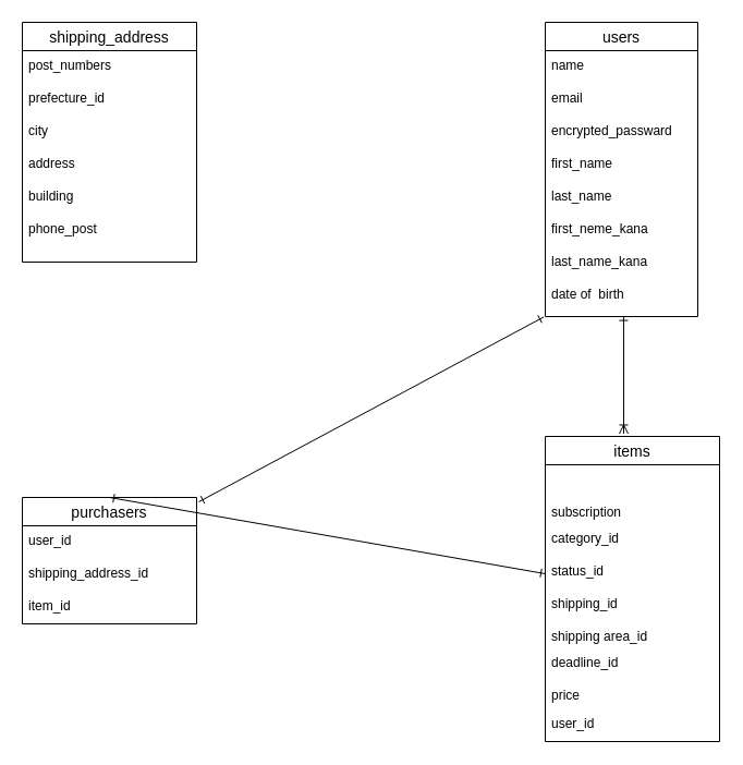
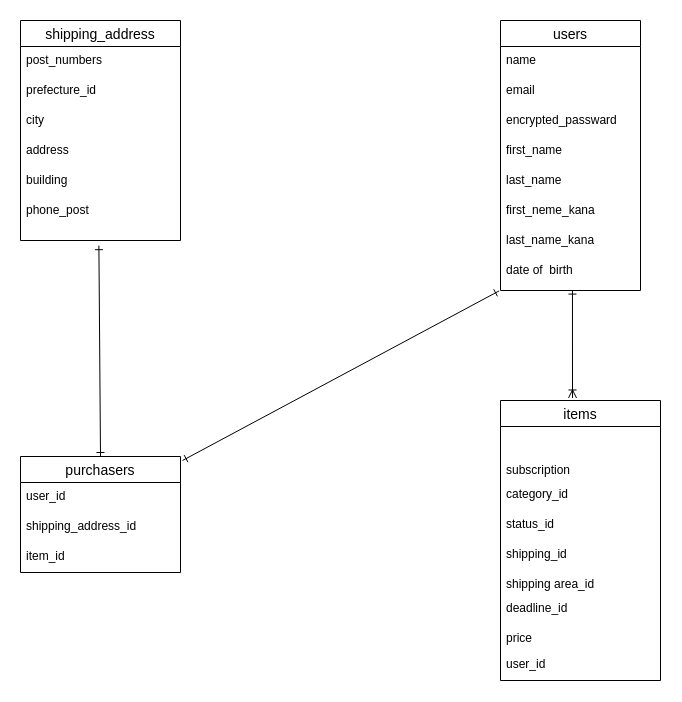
  <mxCell id="0" />
  <mxCell id="1" parent="0" />
  <mxCell id="2" value="purchasers" style="swimlane;fontStyle=0;childLayout=stackLayout;horizontal=1;startSize=26;horizontalStack=0;resizeParent=1;resizeParentMax=0;resizeLast=0;collapsible=1;marginBottom=0;align=center;fontSize=14;" parent="1" vertex="1"><mxGeometry x="20" y="456" width="160" height="116" as="geometry" /></mxCell>
  <mxCell id="3" value="user_id" style="text;strokeColor=none;fillColor=none;spacingLeft=4;spacingRight=4;overflow=hidden;rotatable=0;points=[[0,0.5],[1,0.5]];portConstraint=eastwest;fontSize=12;" parent="2" vertex="1"><mxGeometry y="26" width="160" height="30" as="geometry" /></mxCell>
  <mxCell id="4" value="shipping_address_id" style="text;strokeColor=none;fillColor=none;spacingLeft=4;spacingRight=4;overflow=hidden;rotatable=0;points=[[0,0.5],[1,0.5]];portConstraint=eastwest;fontSize=12;" parent="2" vertex="1"><mxGeometry y="56" width="160" height="30" as="geometry" /></mxCell>
  <mxCell id="5" value="item_id" style="text;strokeColor=none;fillColor=none;spacingLeft=4;spacingRight=4;overflow=hidden;rotatable=0;points=[[0,0.5],[1,0.5]];portConstraint=eastwest;fontSize=12;" parent="2" vertex="1"><mxGeometry y="86" width="160" height="30" as="geometry" /></mxCell>
  <mxCell id="6" value="users" style="swimlane;fontStyle=0;childLayout=stackLayout;horizontal=1;startSize=26;horizontalStack=0;resizeParent=1;resizeParentMax=0;resizeLast=0;collapsible=1;marginBottom=0;align=center;fontSize=14;" parent="1" vertex="1"><mxGeometry x="500" y="20" width="140" height="270" as="geometry" /></mxCell>
  <mxCell id="7" value="name" style="text;strokeColor=none;fillColor=none;spacingLeft=4;spacingRight=4;overflow=hidden;rotatable=0;points=[[0,0.5],[1,0.5]];portConstraint=eastwest;fontSize=12;" parent="6" vertex="1"><mxGeometry y="26" width="140" height="30" as="geometry" /></mxCell>
  <mxCell id="8" value="email" style="text;strokeColor=none;fillColor=none;spacingLeft=4;spacingRight=4;overflow=hidden;rotatable=0;points=[[0,0.5],[1,0.5]];portConstraint=eastwest;fontSize=12;" parent="6" vertex="1"><mxGeometry y="56" width="140" height="30" as="geometry" /></mxCell>
  <mxCell id="9" value="encrypted_passward" style="text;strokeColor=none;fillColor=none;spacingLeft=4;spacingRight=4;overflow=hidden;rotatable=0;points=[[0,0.5],[1,0.5]];portConstraint=eastwest;fontSize=12;" parent="6" vertex="1"><mxGeometry y="86" width="140" height="30" as="geometry" /></mxCell>
  <mxCell id="10" value="first_name" style="text;strokeColor=none;fillColor=none;spacingLeft=4;spacingRight=4;overflow=hidden;rotatable=0;points=[[0,0.5],[1,0.5]];portConstraint=eastwest;fontSize=12;" parent="6" vertex="1"><mxGeometry y="116" width="140" height="30" as="geometry" /></mxCell>
  <mxCell id="11" value="last_name" style="text;strokeColor=none;fillColor=none;spacingLeft=4;spacingRight=4;overflow=hidden;rotatable=0;points=[[0,0.5],[1,0.5]];portConstraint=eastwest;fontSize=12;" parent="6" vertex="1"><mxGeometry y="146" width="140" height="30" as="geometry" /></mxCell>
  <mxCell id="12" value="first_neme_kana" style="text;strokeColor=none;fillColor=none;spacingLeft=4;spacingRight=4;overflow=hidden;rotatable=0;points=[[0,0.5],[1,0.5]];portConstraint=eastwest;fontSize=12;" parent="6" vertex="1"><mxGeometry y="176" width="140" height="30" as="geometry" /></mxCell>
  <mxCell id="13" value="last_name_kana" style="text;strokeColor=none;fillColor=none;spacingLeft=4;spacingRight=4;overflow=hidden;rotatable=0;points=[[0,0.5],[1,0.5]];portConstraint=eastwest;fontSize=12;" parent="6" vertex="1"><mxGeometry y="206" width="140" height="30" as="geometry" /></mxCell>
  <mxCell id="14" value="date of  birth" style="text;strokeColor=none;fillColor=none;spacingLeft=4;spacingRight=4;overflow=hidden;rotatable=0;points=[[0,0.5],[1,0.5]];portConstraint=eastwest;fontSize=12;" parent="6" vertex="1"><mxGeometry y="236" width="140" height="34" as="geometry" /></mxCell>
  <mxCell id="15" value="items" style="swimlane;fontStyle=0;childLayout=stackLayout;horizontal=1;startSize=26;horizontalStack=0;resizeParent=1;resizeParentMax=0;resizeLast=0;collapsible=1;marginBottom=0;align=center;fontSize=14;" parent="1" vertex="1"><mxGeometry x="500" y="400" width="160" height="280" as="geometry" /></mxCell>
  <mxCell id="16" value="subscription" style="text;strokeColor=none;fillColor=none;spacingLeft=4;spacingRight=4;overflow=hidden;rotatable=0;points=[[0,0.5],[1,0.5]];portConstraint=eastwest;fontSize=12;" parent="1" vertex="1"><mxGeometry x="500" y="456" width="160" height="30" as="geometry" /></mxCell>
  <mxCell id="17" value="category_id" style="text;strokeColor=none;fillColor=none;spacingLeft=4;spacingRight=4;overflow=hidden;rotatable=0;points=[[0,0.5],[1,0.5]];portConstraint=eastwest;fontSize=12;" parent="1" vertex="1"><mxGeometry x="500" y="480" width="160" height="30" as="geometry" /></mxCell>
  <mxCell id="18" value="status_id" style="text;strokeColor=none;fillColor=none;spacingLeft=4;spacingRight=4;overflow=hidden;rotatable=0;points=[[0,0.5],[1,0.5]];portConstraint=eastwest;fontSize=12;" parent="1" vertex="1"><mxGeometry x="500" y="510" width="160" height="30" as="geometry" /></mxCell>
  <mxCell id="19" value="shipping_id" style="text;strokeColor=none;fillColor=none;spacingLeft=4;spacingRight=4;overflow=hidden;rotatable=0;points=[[0,0.5],[1,0.5]];portConstraint=eastwest;fontSize=12;" parent="1" vertex="1"><mxGeometry x="500" y="540" width="160" height="30" as="geometry" /></mxCell>
  <mxCell id="20" value="shipping area_id" style="text;strokeColor=none;fillColor=none;spacingLeft=4;spacingRight=4;overflow=hidden;rotatable=0;points=[[0,0.5],[1,0.5]];portConstraint=eastwest;fontSize=12;" parent="1" vertex="1"><mxGeometry x="500" y="570" width="160" height="30" as="geometry" /></mxCell>
  <mxCell id="21" value="deadline_id" style="text;strokeColor=none;fillColor=none;spacingLeft=4;spacingRight=4;overflow=hidden;rotatable=0;points=[[0,0.5],[1,0.5]];portConstraint=eastwest;fontSize=12;" parent="1" vertex="1"><mxGeometry x="500" y="594" width="160" height="30" as="geometry" /></mxCell>
  <mxCell id="22" value="price" style="text;strokeColor=none;fillColor=none;spacingLeft=4;spacingRight=4;overflow=hidden;rotatable=0;points=[[0,0.5],[1,0.5]];portConstraint=eastwest;fontSize=12;" parent="1" vertex="1"><mxGeometry x="500" y="624" width="160" height="30" as="geometry" /></mxCell>
  <mxCell id="23" value="user_id" style="text;strokeColor=none;fillColor=none;spacingLeft=4;spacingRight=4;overflow=hidden;rotatable=0;points=[[0,0.5],[1,0.5]];portConstraint=eastwest;fontSize=12;" parent="1" vertex="1"><mxGeometry x="500" y="650" width="160" height="30" as="geometry" /></mxCell>
- <mxCell id="24" value="" style="endArrow=ERone;html=1;rounded=0;startArrow=ERone;startFill=0;endFill=0;exitX=0.5;exitY=0;exitDx=0;exitDy=0;" parent="1" source="2" target="15" edge="1"><mxGeometry relative="1" as="geometry"><mxPoint x="110" y="380" as="sourcePoint" /><mxPoint x="170" y="260" as="targetPoint" /></mxGeometry></mxCell>
+ <mxCell id="24" value="" style="endArrow=ERone;html=1;rounded=0;startArrow=ERone;startFill=0;endFill=0;exitX=0.5;exitY=0;exitDx=0;exitDy=0;entryX=0.49;entryY=1.118;entryDx=0;entryDy=0;entryPerimeter=0;" parent="1" source="2" target="32" edge="1"><mxGeometry relative="1" as="geometry"><mxPoint x="110" y="380" as="sourcePoint" /><mxPoint x="170" y="260" as="targetPoint" /></mxGeometry></mxCell>
  <mxCell id="25" value="" style="endArrow=ERoneToMany;html=1;rounded=0;entryX=0.45;entryY=-0.009;entryDx=0;entryDy=0;exitX=0.514;exitY=0.988;exitDx=0;exitDy=0;exitPerimeter=0;startArrow=ERone;startFill=0;endFill=0;entryPerimeter=0;" parent="1" source="14" target="15" edge="1"><mxGeometry relative="1" as="geometry"><mxPoint x="270" y="340" as="sourcePoint" /><mxPoint x="430" y="340" as="targetPoint" /></mxGeometry></mxCell>
  <mxCell id="26" value="shipping_address" style="swimlane;fontStyle=0;childLayout=stackLayout;horizontal=1;startSize=26;horizontalStack=0;resizeParent=1;resizeParentMax=0;resizeLast=0;collapsible=1;marginBottom=0;align=center;fontSize=14;" parent="1" vertex="1"><mxGeometry x="20" y="20" width="160" height="220" as="geometry" /></mxCell>
  <mxCell id="27" value="post_numbers" style="text;strokeColor=none;fillColor=none;spacingLeft=4;spacingRight=4;overflow=hidden;rotatable=0;points=[[0,0.5],[1,0.5]];portConstraint=eastwest;fontSize=12;" parent="26" vertex="1"><mxGeometry y="26" width="160" height="30" as="geometry" /></mxCell>
  <mxCell id="28" value="prefecture_id" style="text;strokeColor=none;fillColor=none;spacingLeft=4;spacingRight=4;overflow=hidden;rotatable=0;points=[[0,0.5],[1,0.5]];portConstraint=eastwest;fontSize=12;" parent="26" vertex="1"><mxGeometry y="56" width="160" height="30" as="geometry" /></mxCell>
  <mxCell id="29" value="city" style="text;strokeColor=none;fillColor=none;spacingLeft=4;spacingRight=4;overflow=hidden;rotatable=0;points=[[0,0.5],[1,0.5]];portConstraint=eastwest;fontSize=12;" parent="26" vertex="1"><mxGeometry y="86" width="160" height="30" as="geometry" /></mxCell>
  <mxCell id="30" value="address" style="text;strokeColor=none;fillColor=none;spacingLeft=4;spacingRight=4;overflow=hidden;rotatable=0;points=[[0,0.5],[1,0.5]];portConstraint=eastwest;fontSize=12;" parent="26" vertex="1"><mxGeometry y="116" width="160" height="30" as="geometry" /></mxCell>
  <mxCell id="31" value="building" style="text;strokeColor=none;fillColor=none;spacingLeft=4;spacingRight=4;overflow=hidden;rotatable=0;points=[[0,0.5],[1,0.5]];portConstraint=eastwest;fontSize=12;" parent="26" vertex="1"><mxGeometry y="146" width="160" height="30" as="geometry" /></mxCell>
  <mxCell id="32" value="phone_post" style="text;strokeColor=none;fillColor=none;spacingLeft=4;spacingRight=4;overflow=hidden;rotatable=0;points=[[0,0.5],[1,0.5]];portConstraint=eastwest;fontSize=12;" parent="26" vertex="1"><mxGeometry y="176" width="160" height="44" as="geometry" /></mxCell>
  <mxCell id="33" value="" style="endArrow=ERone;html=1;rounded=0;startArrow=ERone;startFill=0;endFill=0;entryX=-0.01;entryY=1.012;entryDx=0;entryDy=0;entryPerimeter=0;" parent="1" target="14" edge="1"><mxGeometry relative="1" as="geometry"><mxPoint x="182" y="460" as="sourcePoint" /><mxPoint x="180" y="245.192" as="targetPoint" /></mxGeometry></mxCell>
